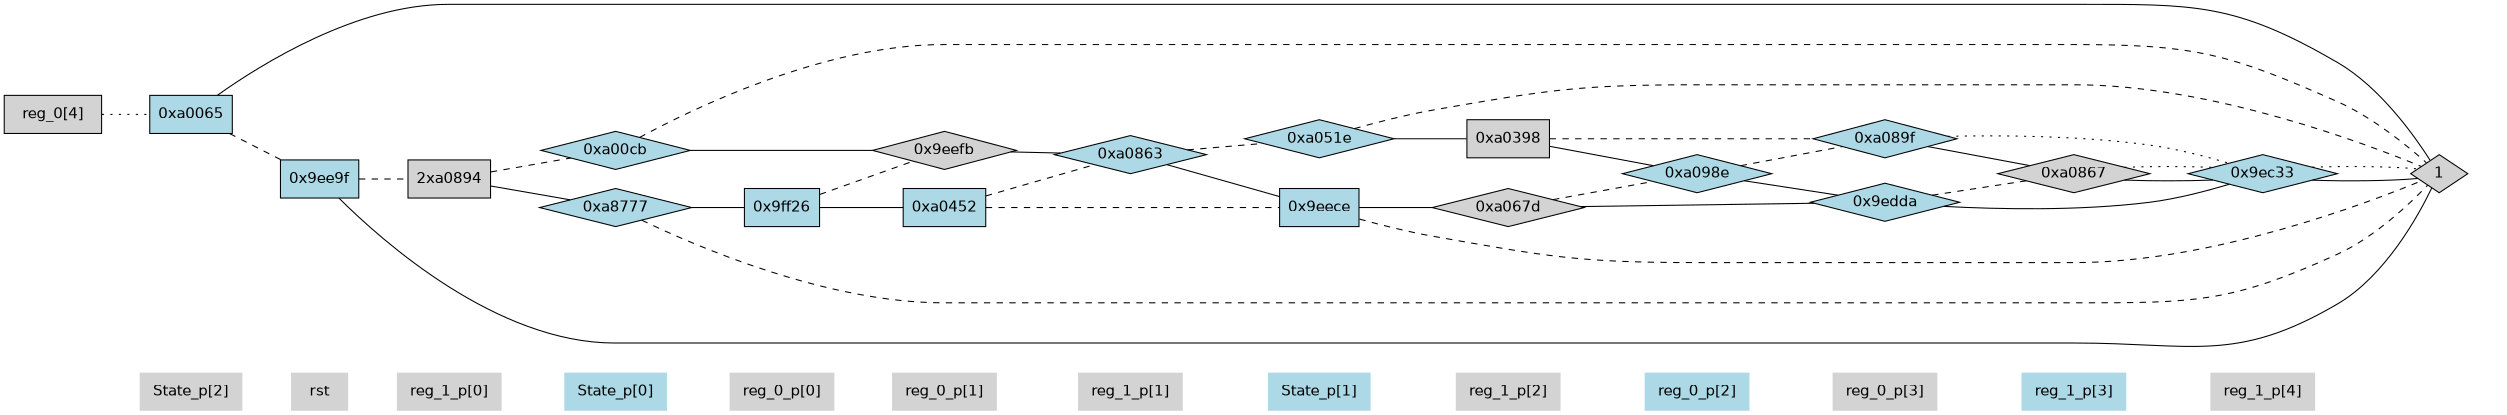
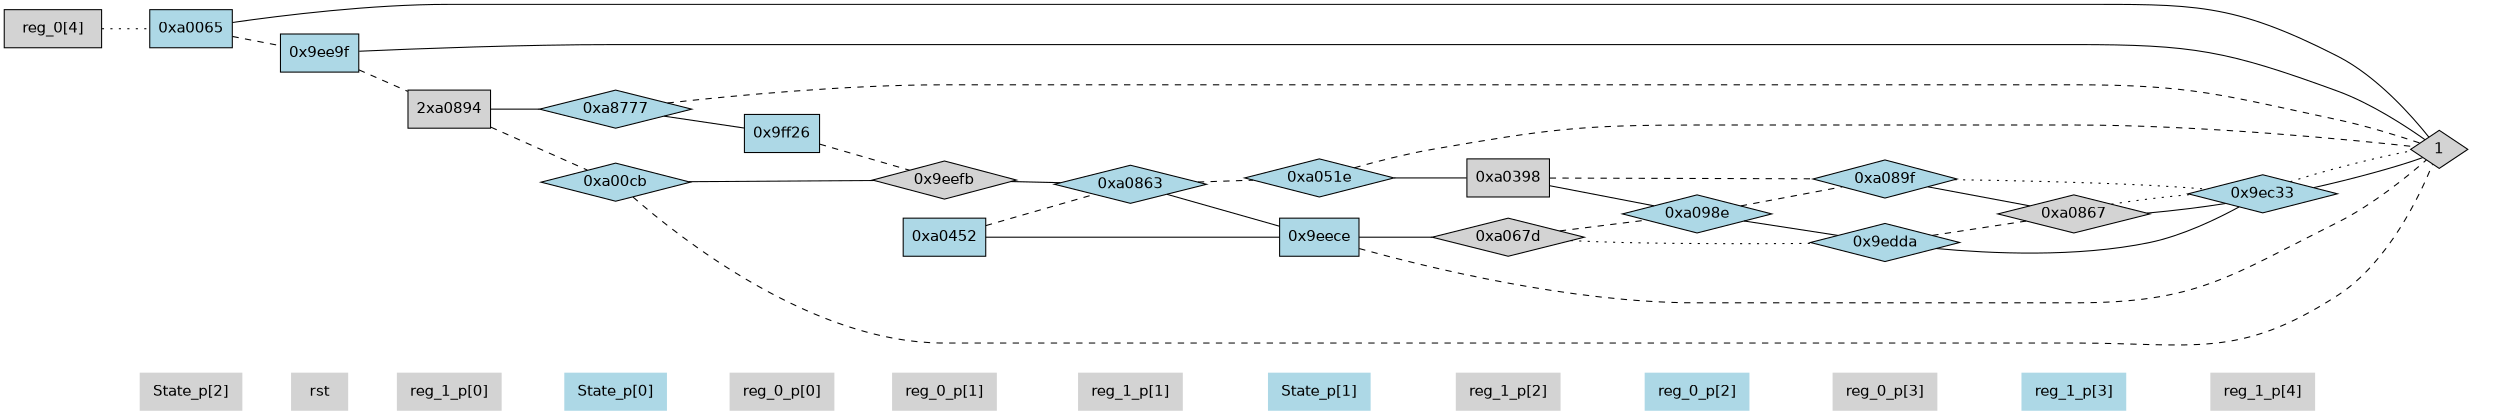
  digraph {
    fontname="DejaVu Sans"
    rankdir=LR
    node [fontname="DejaVu Sans" shape=plaintext style=filled fillcolor=lightblue]
    edge [dir=none fontname="DejaVu Sans"]
    "CONST NODES" [style=invis fillcolor=""]
    " State_p[2] " [fillcolor=lightgrey]
    " rst " [fillcolor=lightgrey]
    " reg_1_p[0] " [fillcolor=lightgrey]
    " State_p[0] "
    " reg_0_p[0] " [fillcolor=lightgrey]
    " reg_0_p[1] " [fillcolor=lightgrey]
    " reg_1_p[1] " [fillcolor=lightgrey]
    " State_p[1] "
    " reg_1_p[2] " [fillcolor=lightgrey]
    " reg_0_p[2] "
    " reg_0_p[3] " [fillcolor=lightgrey]
    " reg_1_p[3] "
    " reg_1_p[4] " [fillcolor=lightgrey]
    "  reg_0[4]  " [fillcolor=lightgrey shape=box]
    "0xa0065" [shape=box]
    "0x9ee9f" [shape=box]
    n18 [fillcolor=lightgrey label="2xa0894" shape=box]
    "0xa00cb" [shape=diamond]
    n20 [label="0xa8777" shape=diamond]
    "0x9ff26" [shape=box]
    "0xa0452" [shape=box]
    "0x9eefb" [fillcolor=lightgrey shape=diamond]
    "0xa0863" [shape=diamond]
    "0xa051e" [shape=diamond]
    "0x9eece" [shape=box]
    "0xa067d" [fillcolor=lightgrey shape=diamond]
    "0xa0398" [fillcolor=lightgrey shape=box]
    "0xa098e" [shape=diamond]
    "0xa089f" [shape=diamond]
    "0x9edda" [shape=diamond]
    "0xa0867" [fillcolor=lightgrey shape=diamond]
    "0x9ec33" [shape=diamond]
    n34 [fillcolor=lightgrey label=1 shape=diamond]
    subgraph sub_1 {
      "CONST NODES"
      " State_p[2] "
      " rst "
      " reg_1_p[0] "
      " State_p[0] "
      " reg_0_p[0] "
      " reg_0_p[1] "
      " reg_1_p[1] "
      " State_p[1] "
      " reg_1_p[2] "
      " reg_0_p[2] "
      " reg_0_p[3] "
      " reg_1_p[3] "
      " reg_1_p[4] "
    }
    subgraph sub_2 {
      rank=same
      "  reg_0[4]  "
    }
    subgraph sub_3 {
      rank=same
      " State_p[2] "
      "0xa0065"
    }
    subgraph sub_4 {
      rank=same
      " rst "
      "0x9ee9f"
    }
    subgraph sub_5 {
      rank=same
      " reg_1_p[0] "
      n18
    }
    subgraph sub_6 {
      rank=same
      " State_p[0] "
      "0xa00cb"
      n20
    }
    subgraph sub_7 {
      rank=same
      " reg_0_p[0] "
      "0x9ff26"
    }
    subgraph sub_8 {
      rank=same
      " reg_0_p[1] "
      "0xa0452"
      "0x9eefb"
    }
    subgraph sub_9 {
      rank=same
      " reg_1_p[1] "
      "0xa0863"
    }
    subgraph sub_10 {
      rank=same
      " State_p[1] "
      "0xa051e"
      "0x9eece"
    }
    subgraph sub_11 {
      rank=same
      " reg_1_p[2] "
      "0xa067d"
      "0xa0398"
    }
    subgraph sub_12 {
      rank=same
      " reg_0_p[2] "
      "0xa098e"
    }
    subgraph sub_13 {
      rank=same
      " reg_0_p[3] "
      "0xa089f"
      "0x9edda"
    }
    subgraph sub_14 {
      rank=same
      " reg_1_p[3] "
      "0xa0867"
    }
    subgraph sub_15 {
      rank=same
      " reg_1_p[4] "
      "0x9ec33"
    }
    subgraph sub_16 {
      rank=same
      "CONST NODES"
      subgraph sub_17 {
        rank=same
        n34
      }
    }
    " State_p[2] " -> " rst " [style=invis]
    " rst " -> " reg_1_p[0] " [style=invis]
    " reg_1_p[0] " -> " State_p[0] " [style=invis]
    " State_p[0] " -> " reg_0_p[0] " [style=invis]
    " reg_0_p[0] " -> " reg_0_p[1] " [style=invis]
    " reg_0_p[1] " -> " reg_1_p[1] " [style=invis]
    " reg_1_p[1] " -> " State_p[1] " [style=invis]
    " State_p[1] " -> " reg_1_p[2] " [style=invis]
    " reg_1_p[2] " -> " reg_0_p[2] " [style=invis]
    " reg_0_p[2] " -> " reg_0_p[3] " [style=invis]
    " reg_0_p[3] " -> " reg_1_p[3] " [style=invis]
    " reg_1_p[3] " -> " reg_1_p[4] " [style=invis]
    " reg_1_p[4] " -> "CONST NODES" [style=invis]
    "  reg_0[4]  " -> "0xa0065" [style=dotted]
    "0xa0065" -> "0x9ee9f" [style=dashed]
    "0xa0065" -> n34
    "0x9ee9f" -> n18 [style=dashed]
    "0x9ee9f" -> n34
    n18 -> "0xa00cb" [style=dashed]
    n18 -> n20
    "0xa00cb" -> "0x9eefb"
    "0xa00cb" -> n34 [style=dashed]
    n20 -> "0x9ff26"
    n20 -> n34 [style=dashed]
-   "0x9ff26" -> "0xa0452"
    "0x9ff26" -> "0x9eefb" [style=dashed]
    "0xa0452" -> "0xa0863" [style=dashed]
-   "0xa0452" -> "0x9eece" [style=dashed]
+   "0xa0452" -> "0x9eece"
    "0x9eefb" -> "0xa0863"
    "0xa0863" -> "0xa051e" [style=dashed]
    "0xa0863" -> "0x9eece"
    "0xa051e" -> "0xa0398"
    "0xa051e" -> n34 [style=dashed]
    "0x9eece" -> "0xa067d"
    "0x9eece" -> n34 [style=dashed]
    "0xa067d" -> "0xa098e" [style=dashed]
-   "0xa067d" -> "0x9edda"
+   "0xa067d" -> "0x9edda" [style=dotted]
    "0xa0398" -> "0xa098e"
    "0xa0398" -> "0xa089f" [style=dashed]
    "0xa098e" -> "0xa089f" [style=dashed]
    "0xa098e" -> "0x9edda"
    "0xa089f" -> "0xa0867"
    "0xa089f" -> "0x9ec33" [style=dotted]
    "0x9edda" -> "0xa0867" [style=dashed]
    "0x9edda" -> "0x9ec33"
    "0xa0867" -> "0x9ec33"
    "0xa0867" -> "0x9ec33" [style=dotted]
    "0x9ec33" -> n34
    "0x9ec33" -> n34 [style=dotted]
  }
